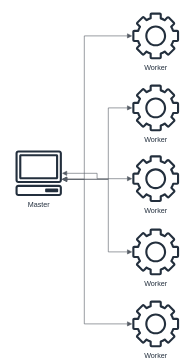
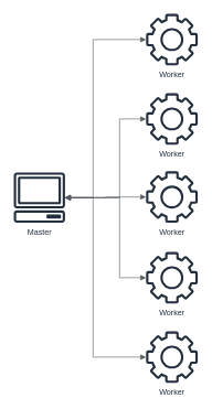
  <mxCell id="0" />
  <mxCell id="1" parent="0" />
  <mxCell id="2" value="Worker" style="sketch=0;outlineConnect=0;fontColor=#232F3E;gradientColor=none;fillColor=#232F3D;strokeColor=none;dashed=0;verticalLabelPosition=bottom;verticalAlign=top;align=center;html=1;fontSize=12;fontStyle=0;aspect=fixed;pointerEvents=1;shape=mxgraph.aws4.gear;" vertex="1" parent="1"><mxGeometry x="220" y="500" width="78" height="78" as="geometry" /></mxCell>
  <mxCell id="3" value="Worker" style="sketch=0;outlineConnect=0;fontColor=#232F3E;gradientColor=none;fillColor=#232F3D;strokeColor=none;dashed=0;verticalLabelPosition=bottom;verticalAlign=top;align=center;html=1;fontSize=12;fontStyle=0;aspect=fixed;pointerEvents=1;shape=mxgraph.aws4.gear;" vertex="1" parent="1"><mxGeometry x="220" y="380" width="78" height="78" as="geometry" /></mxCell>
  <mxCell id="4" value="Worker" style="sketch=0;outlineConnect=0;fontColor=#232F3E;gradientColor=none;fillColor=#232F3D;strokeColor=none;dashed=0;verticalLabelPosition=bottom;verticalAlign=top;align=center;html=1;fontSize=12;fontStyle=0;aspect=fixed;pointerEvents=1;shape=mxgraph.aws4.gear;" vertex="1" parent="1"><mxGeometry x="220" y="258" width="78" height="78" as="geometry" /></mxCell>
  <mxCell id="5" value="Worker" style="sketch=0;outlineConnect=0;fontColor=#232F3E;gradientColor=none;fillColor=#232F3D;strokeColor=none;dashed=0;verticalLabelPosition=bottom;verticalAlign=top;align=center;html=1;fontSize=12;fontStyle=0;aspect=fixed;pointerEvents=1;shape=mxgraph.aws4.gear;" vertex="1" parent="1"><mxGeometry x="220" y="140" width="78" height="78" as="geometry" /></mxCell>
  <mxCell id="6" value="Worker" style="sketch=0;outlineConnect=0;fontColor=#232F3E;gradientColor=none;fillColor=#232F3D;strokeColor=none;dashed=0;verticalLabelPosition=bottom;verticalAlign=top;align=center;html=1;fontSize=12;fontStyle=0;aspect=fixed;pointerEvents=1;shape=mxgraph.aws4.gear;" vertex="1" parent="1"><mxGeometry x="220" y="20" width="78" height="78" as="geometry" /></mxCell>
- <mxCell id="7" value="Master" style="sketch=0;outlineConnect=0;fontColor=#232F3E;gradientColor=none;fillColor=#232F3D;strokeColor=none;dashed=0;verticalLabelPosition=bottom;verticalAlign=top;align=center;html=1;fontSize=12;fontStyle=0;aspect=fixed;pointerEvents=1;shape=mxgraph.aws4.client;" vertex="1" parent="1"><mxGeometry x="25" y="250" width="78" height="76" as="geometry" /></mxCell>
+ <mxCell id="7" value="Master" style="sketch=0;outlineConnect=0;fontColor=#232F3E;gradientColor=none;fillColor=#232F3D;strokeColor=none;dashed=0;verticalLabelPosition=bottom;verticalAlign=top;align=center;html=1;fontSize=12;fontStyle=0;aspect=fixed;pointerEvents=1;shape=mxgraph.aws4.client;" vertex="1" parent="1"><mxGeometry x="20" y="260" width="78" height="76" as="geometry" /></mxCell>
  <mxCell id="8" value="" style="edgeStyle=orthogonalEdgeStyle;html=1;endArrow=block;elbow=vertical;startArrow=block;startFill=1;endFill=1;strokeColor=#545B64;rounded=0;" edge="1" parent="1" source="7" target="6"><mxGeometry width="100" relative="1" as="geometry"><mxPoint x="110" y="350" as="sourcePoint" /><mxPoint x="210" y="350" as="targetPoint" /><Array as="points"><mxPoint x="140" y="298" /><mxPoint x="140" y="59" /></Array></mxGeometry></mxCell>
  <mxCell id="9" value="" style="edgeStyle=orthogonalEdgeStyle;html=1;endArrow=block;elbow=vertical;startArrow=block;startFill=1;endFill=1;strokeColor=#545B64;rounded=0;" edge="1" parent="1" source="7" target="5"><mxGeometry width="100" relative="1" as="geometry"><mxPoint x="110" y="350" as="sourcePoint" /><mxPoint x="210" y="350" as="targetPoint" /><Array as="points"><mxPoint x="180" y="298" /><mxPoint x="180" y="179" /></Array></mxGeometry></mxCell>
  <mxCell id="10" value="" style="edgeStyle=orthogonalEdgeStyle;html=1;endArrow=block;elbow=vertical;startArrow=block;startFill=1;endFill=1;strokeColor=#545B64;rounded=0;" edge="1" parent="1" source="7" target="4"><mxGeometry width="100" relative="1" as="geometry"><mxPoint x="110" y="350" as="sourcePoint" /><mxPoint x="210" y="350" as="targetPoint" /></mxGeometry></mxCell>
  <mxCell id="11" value="" style="edgeStyle=orthogonalEdgeStyle;html=1;endArrow=block;elbow=vertical;startArrow=block;startFill=1;endFill=1;strokeColor=#545B64;rounded=0;" edge="1" parent="1" source="7" target="3"><mxGeometry width="100" relative="1" as="geometry"><mxPoint x="110" y="350" as="sourcePoint" /><mxPoint x="210" y="350" as="targetPoint" /><Array as="points"><mxPoint x="180" y="298" /><mxPoint x="180" y="419" /></Array></mxGeometry></mxCell>
  <mxCell id="12" value="" style="edgeStyle=orthogonalEdgeStyle;html=1;endArrow=block;elbow=vertical;startArrow=block;startFill=1;endFill=1;strokeColor=#545B64;rounded=0;" edge="1" parent="1" source="7" target="2"><mxGeometry width="100" relative="1" as="geometry"><mxPoint x="110" y="350" as="sourcePoint" /><mxPoint x="210" y="350" as="targetPoint" /><Array as="points"><mxPoint x="140" y="298" /><mxPoint x="140" y="539" /></Array></mxGeometry></mxCell>
